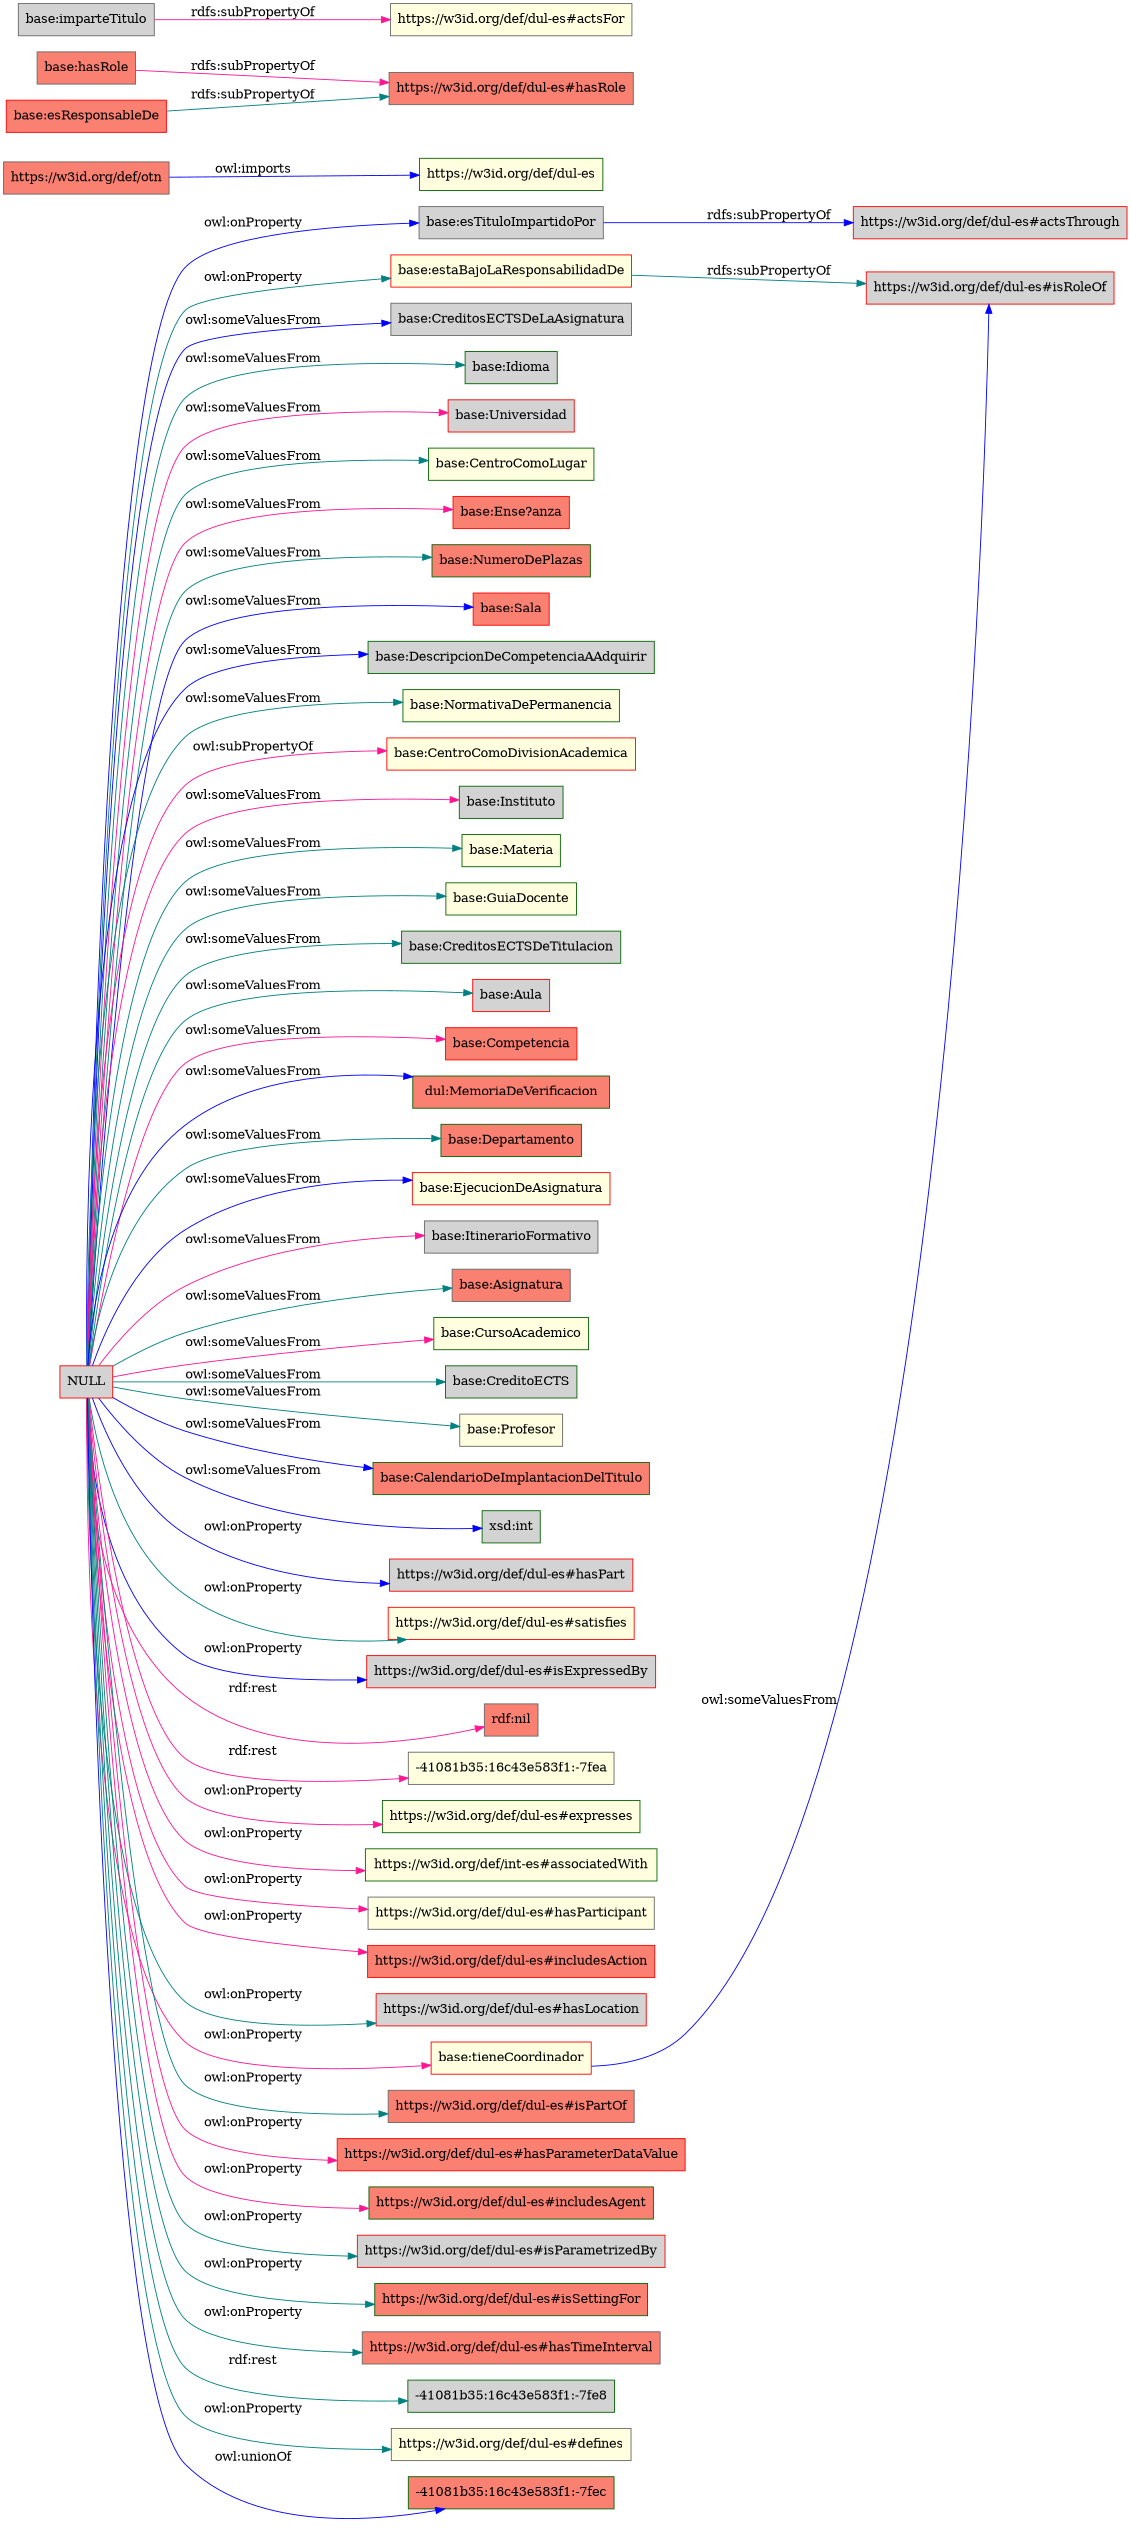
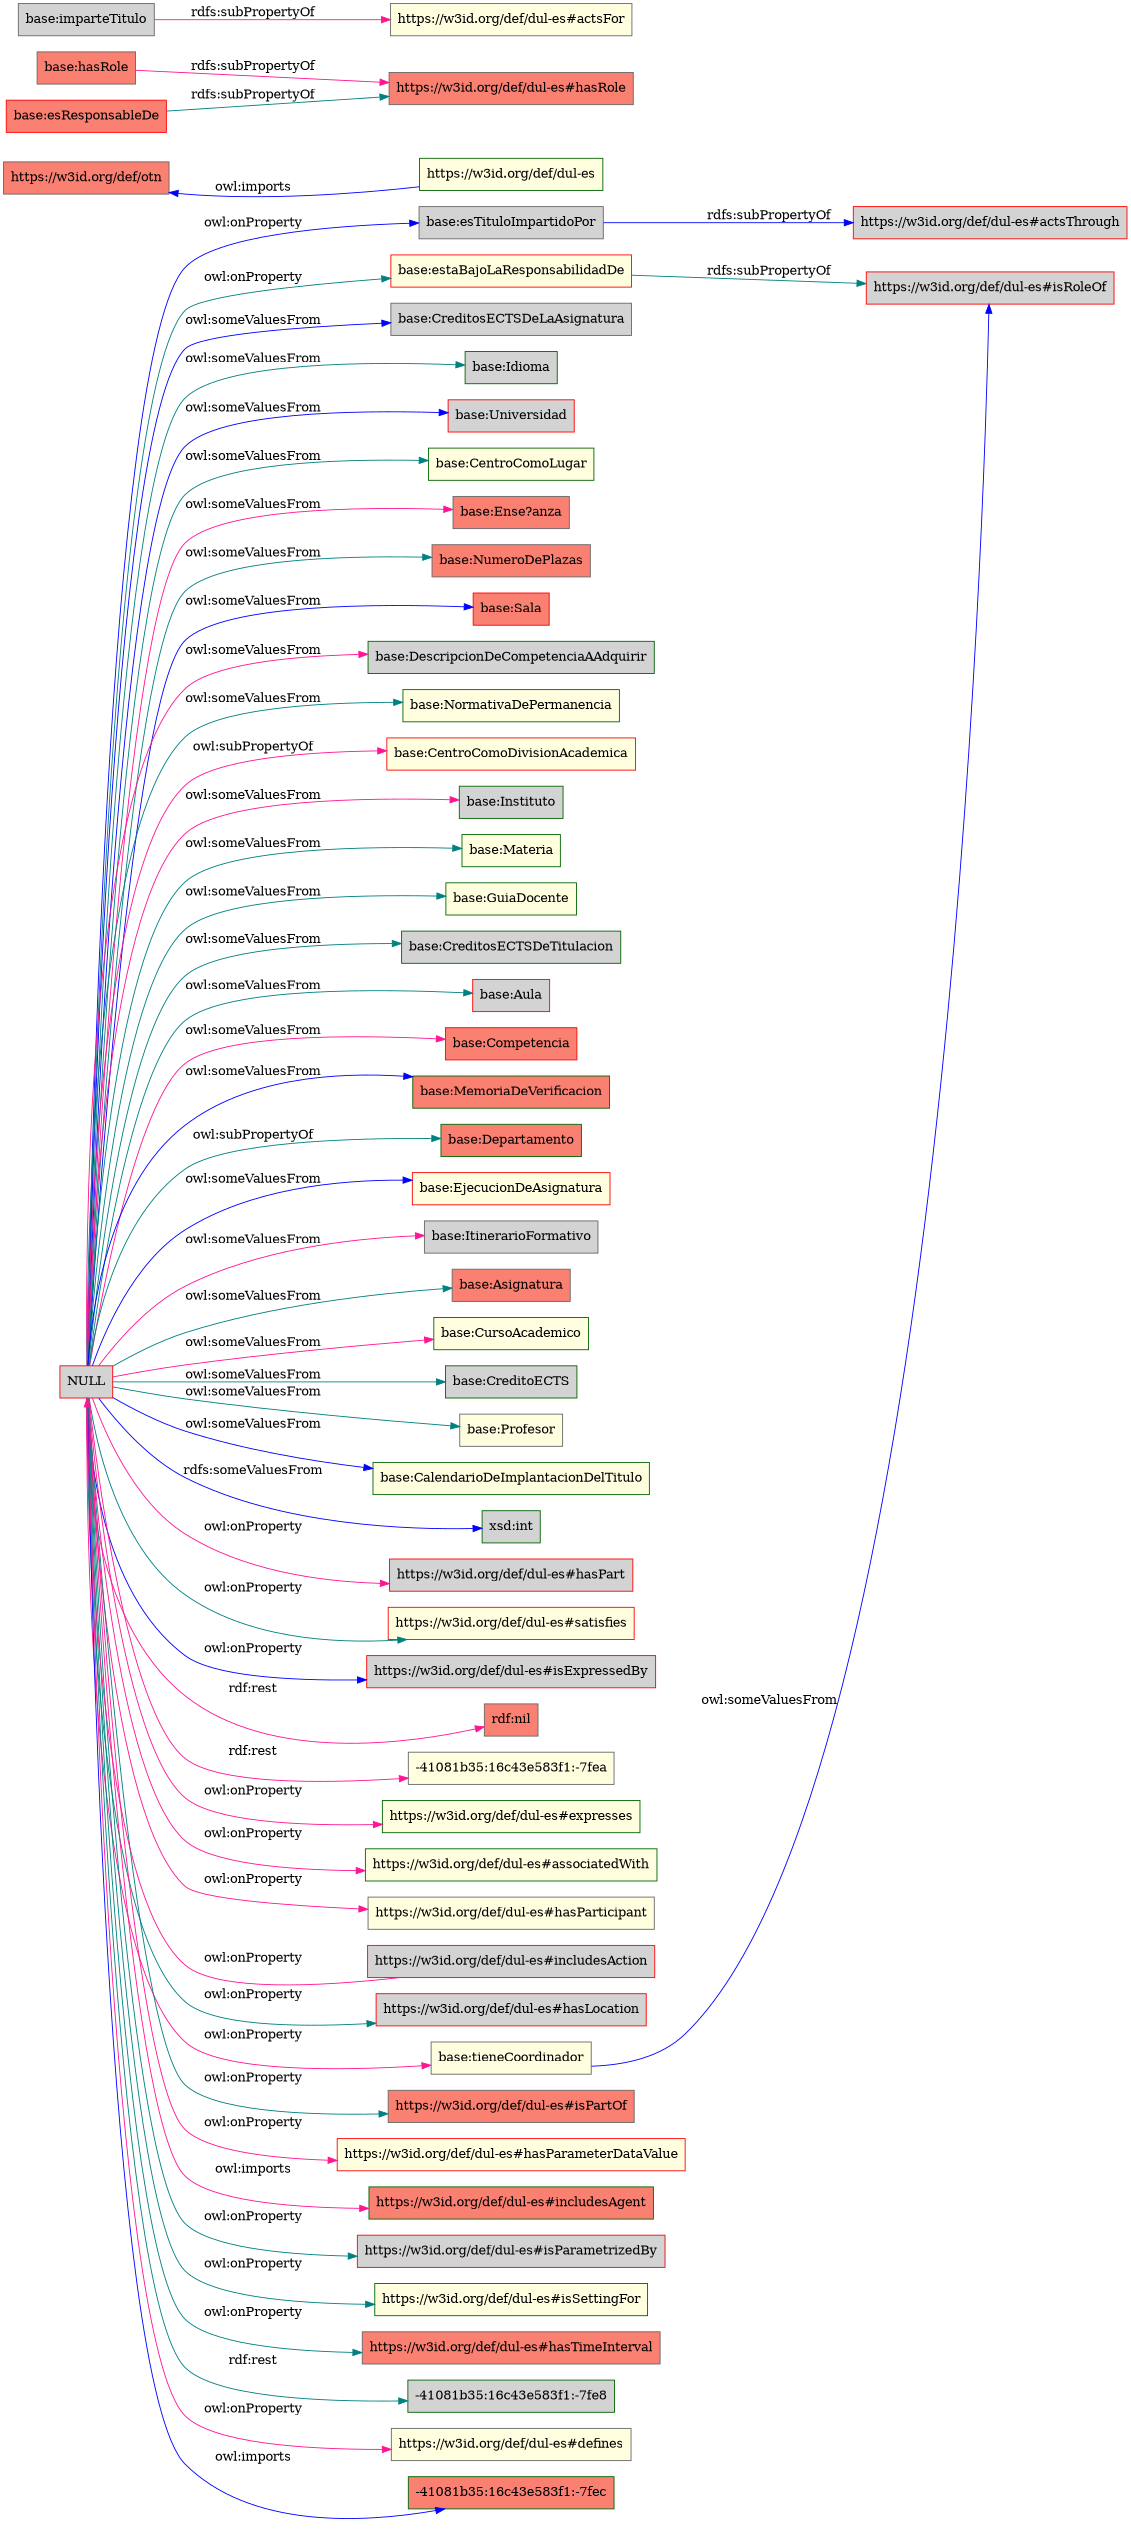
  digraph {
    rankdir=LR
    node [color=darkgreen fillcolor=lightgrey shape=rectangle style=filled]
    edge [color=teal]
    "base:esTituloImpartidoPor" [color=gray40]
    "https://w3id.org/def/dul-es#actsThrough" [color=red]
    "https://w3id.org/def/otn" [color=gray40 fillcolor=salmon]
    "https://w3id.org/def/dul-es" [fillcolor=lightyellow]
    "base:estaBajoLaResponsabilidadDe" [color=red fillcolor=lightyellow]
    "https://w3id.org/def/dul-es#isRoleOf" [color=red]
    n7 [color=gray40 fillcolor=salmon label="base:hasRole"]
    "https://w3id.org/def/dul-es#hasRole" [color=gray40 fillcolor=salmon]
    "base:imparteTitulo" [color=gray40]
    "https://w3id.org/def/dul-es#actsFor" [color=gray40 fillcolor=lightyellow]
    NULL [color=red]
    "base:CreditosECTSDeLaAsignatura" [color=gray40]
    "base:Idioma"
    "base:Universidad" [color=red]
    "base:CentroComoLugar" [fillcolor=lightyellow]
-   "base:Ense?anza" [color=red fillcolor=salmon]
-   "base:NumeroDePlazas" [fillcolor=salmon]
+   "base:Ense?anza" [color=gray40 fillcolor=salmon]
+   "base:NumeroDePlazas" [color=gray40 fillcolor=salmon]
    "base:Sala" [color=red fillcolor=salmon]
    "base:DescripcionDeCompetenciaAAdquirir"
    "base:NormativaDePermanencia" [fillcolor=lightyellow]
    "base:CentroComoDivisionAcademica" [color=red fillcolor=lightyellow]
    "base:Instituto"
    "base:Materia" [fillcolor=lightyellow]
    "base:GuiaDocente" [fillcolor=lightyellow]
    "base:CreditosECTSDeTitulacion"
    "base:Aula" [color=red]
    "base:Competencia" [color=red fillcolor=salmon]
-   "base:MemoriaDeVerificacion" [fillcolor=salmon label="dul:MemoriaDeVerificacion"]
+   "base:MemoriaDeVerificacion" [fillcolor=salmon]
    "base:Departamento" [fillcolor=salmon]
    "base:EjecucionDeAsignatura" [color=red fillcolor=lightyellow]
    "base:ItinerarioFormativo" [color=gray40]
    "base:Asignatura" [color=gray40 fillcolor=salmon]
    "base:CursoAcademico" [fillcolor=lightyellow]
    "base:CreditoECTS"
    "base:Profesor" [color=gray40 fillcolor=lightyellow]
-   "base:CalendarioDeImplantacionDelTitulo" [fillcolor=salmon]
+   "base:CalendarioDeImplantacionDelTitulo" [fillcolor=lightyellow]
    "xsd:int"
    "https://w3id.org/def/dul-es#hasPart" [color=red]
    "https://w3id.org/def/dul-es#satisfies" [color=red fillcolor=lightyellow]
    "https://w3id.org/def/dul-es#isExpressedBy" [color=red]
    "rdf:nil" [color=gray40 fillcolor=salmon]
    "-41081b35:16c43e583f1:-7fea" [color=gray40 fillcolor=lightyellow]
    "https://w3id.org/def/dul-es#expresses" [fillcolor=lightyellow]
-   "https://w3id.org/def/dul-es#associatedWith" [fillcolor=lightyellow label="https://w3id.org/def/int-es#associatedWith"]
+   "https://w3id.org/def/dul-es#associatedWith" [fillcolor=lightyellow]
    "https://w3id.org/def/dul-es#hasParticipant" [color=gray40 fillcolor=lightyellow]
-   "https://w3id.org/def/dul-es#includesAction" [color=red fillcolor=salmon]
+   "https://w3id.org/def/dul-es#includesAction" [color=red]
    "https://w3id.org/def/dul-es#hasLocation" [color=red]
-   "base:tieneCoordinador" [color=red fillcolor=lightyellow]
+   "base:tieneCoordinador" [color=gray40 fillcolor=lightyellow]
    "https://w3id.org/def/dul-es#isPartOf" [color=gray40 fillcolor=salmon]
-   "https://w3id.org/def/dul-es#hasParameterDataValue" [color=red fillcolor=salmon]
+   "https://w3id.org/def/dul-es#hasParameterDataValue" [color=red fillcolor=lightyellow]
    "https://w3id.org/def/dul-es#includesAgent" [fillcolor=salmon]
    "https://w3id.org/def/dul-es#isParametrizedBy" [color=red]
-   "https://w3id.org/def/dul-es#isSettingFor" [fillcolor=salmon]
+   "https://w3id.org/def/dul-es#isSettingFor" [fillcolor=lightyellow]
    "https://w3id.org/def/dul-es#hasTimeInterval" [color=gray40 fillcolor=salmon]
    "-41081b35:16c43e583f1:-7fe8"
    "https://w3id.org/def/dul-es#defines" [color=gray40 fillcolor=lightyellow]
    "-41081b35:16c43e583f1:-7fec" [fillcolor=salmon]
    "base:esResponsableDe" [color=red fillcolor=salmon]
    "base:esTituloImpartidoPor" -> "https://w3id.org/def/dul-es#actsThrough" [color=blue label="rdfs:subPropertyOf"]
-   "https://w3id.org/def/otn" -> "https://w3id.org/def/dul-es" [color=blue label="owl:imports"]
+   "https://w3id.org/def/dul-es" -> "https://w3id.org/def/otn" [color=blue label="owl:imports"]
    "base:estaBajoLaResponsabilidadDe" -> "https://w3id.org/def/dul-es#isRoleOf" [label="rdfs:subPropertyOf"]
    n7 -> "https://w3id.org/def/dul-es#hasRole" [color=deeppink label="rdfs:subPropertyOf"]
    "base:imparteTitulo" -> "https://w3id.org/def/dul-es#actsFor" [color=deeppink label="rdfs:subPropertyOf"]
    NULL -> "base:esTituloImpartidoPor" [color=blue label="owl:onProperty"]
    NULL -> "base:estaBajoLaResponsabilidadDe" [label="owl:onProperty"]
    NULL -> "base:CreditosECTSDeLaAsignatura" [color=blue label="owl:someValuesFrom"]
    NULL -> "base:Idioma" [label="owl:someValuesFrom"]
-   NULL -> "base:Universidad" [color=deeppink label="owl:someValuesFrom"]
+   NULL -> "base:Universidad" [color=blue label="owl:someValuesFrom"]
    NULL -> "base:CentroComoLugar" [label="owl:someValuesFrom"]
    NULL -> "base:Ense?anza" [color=deeppink label="owl:someValuesFrom"]
    NULL -> "base:NumeroDePlazas" [label="owl:someValuesFrom"]
    NULL -> "base:Sala" [color=blue label="owl:someValuesFrom"]
-   NULL -> "base:DescripcionDeCompetenciaAAdquirir" [color=blue label="owl:someValuesFrom"]
+   NULL -> "base:DescripcionDeCompetenciaAAdquirir" [color=deeppink label="owl:someValuesFrom"]
    NULL -> "base:NormativaDePermanencia" [label="owl:someValuesFrom"]
    NULL -> "base:CentroComoDivisionAcademica" [color=deeppink label="owl:subPropertyOf"]
    NULL -> "base:Instituto" [color=deeppink label="owl:someValuesFrom"]
    NULL -> "base:Materia" [label="owl:someValuesFrom"]
    NULL -> "base:GuiaDocente" [label="owl:someValuesFrom"]
    NULL -> "base:CreditosECTSDeTitulacion" [label="owl:someValuesFrom"]
    NULL -> "base:Aula" [label="owl:someValuesFrom"]
    NULL -> "base:Competencia" [color=deeppink label="owl:someValuesFrom"]
    NULL -> "base:MemoriaDeVerificacion" [color=blue label="owl:someValuesFrom"]
-   NULL -> "base:Departamento" [label="owl:someValuesFrom"]
+   NULL -> "base:Departamento" [label="owl:subPropertyOf"]
    NULL -> "base:EjecucionDeAsignatura" [color=blue label="owl:someValuesFrom"]
    NULL -> "base:ItinerarioFormativo" [color=deeppink label="owl:someValuesFrom"]
    NULL -> "base:Asignatura" [label="owl:someValuesFrom"]
    NULL -> "base:CursoAcademico" [color=deeppink label="owl:someValuesFrom"]
    NULL -> "base:CreditoECTS" [label="owl:someValuesFrom"]
    NULL -> "base:Profesor" [label="owl:someValuesFrom"]
    NULL -> "base:CalendarioDeImplantacionDelTitulo" [color=blue label="owl:someValuesFrom"]
-   NULL -> "xsd:int" [color=blue label="owl:someValuesFrom"]
-   NULL -> "https://w3id.org/def/dul-es#hasPart" [color=blue label="owl:onProperty"]
+   NULL -> "xsd:int" [color=blue label="rdfs:someValuesFrom"]
+   NULL -> "https://w3id.org/def/dul-es#hasPart" [color=deeppink label="owl:onProperty"]
    NULL -> "https://w3id.org/def/dul-es#satisfies" [label="owl:onProperty"]
    NULL -> "https://w3id.org/def/dul-es#isExpressedBy" [color=blue label="owl:onProperty"]
    NULL -> "rdf:nil" [color=deeppink label="rdf:rest"]
    NULL -> "-41081b35:16c43e583f1:-7fea" [color=deeppink label="rdf:rest"]
    NULL -> "https://w3id.org/def/dul-es#expresses" [color=deeppink label="owl:onProperty"]
    NULL -> "https://w3id.org/def/dul-es#associatedWith" [color=deeppink label="owl:onProperty"]
    NULL -> "https://w3id.org/def/dul-es#hasParticipant" [color=deeppink label="owl:onProperty"]
-   NULL -> "https://w3id.org/def/dul-es#includesAction" [color=deeppink label="owl:onProperty"]
+   "https://w3id.org/def/dul-es#includesAction" -> NULL [color=deeppink label="owl:onProperty"]
    NULL -> "https://w3id.org/def/dul-es#hasLocation" [label="owl:onProperty"]
    NULL -> "base:tieneCoordinador" [color=deeppink label="owl:onProperty"]
    NULL -> "https://w3id.org/def/dul-es#isPartOf" [label="owl:onProperty"]
    NULL -> "https://w3id.org/def/dul-es#hasParameterDataValue" [color=deeppink label="owl:onProperty"]
-   NULL -> "https://w3id.org/def/dul-es#includesAgent" [color=deeppink label="owl:onProperty"]
+   NULL -> "https://w3id.org/def/dul-es#includesAgent" [color=deeppink label="owl:imports"]
    NULL -> "https://w3id.org/def/dul-es#isParametrizedBy" [label="owl:onProperty"]
    NULL -> "https://w3id.org/def/dul-es#isSettingFor" [label="owl:onProperty"]
    NULL -> "https://w3id.org/def/dul-es#hasTimeInterval" [label="owl:onProperty"]
    NULL -> "-41081b35:16c43e583f1:-7fe8" [label="rdf:rest"]
-   NULL -> "https://w3id.org/def/dul-es#defines" [label="owl:onProperty"]
-   NULL -> "-41081b35:16c43e583f1:-7fec" [color=blue label="owl:unionOf"]
+   NULL -> "https://w3id.org/def/dul-es#defines" [color=deeppink label="owl:onProperty"]
+   NULL -> "-41081b35:16c43e583f1:-7fec" [color=blue label="owl:imports"]
    "base:tieneCoordinador" -> "https://w3id.org/def/dul-es#isRoleOf" [color=blue label="owl:someValuesFrom"]
    "base:esResponsableDe" -> "https://w3id.org/def/dul-es#hasRole" [label="rdfs:subPropertyOf"]
  }
